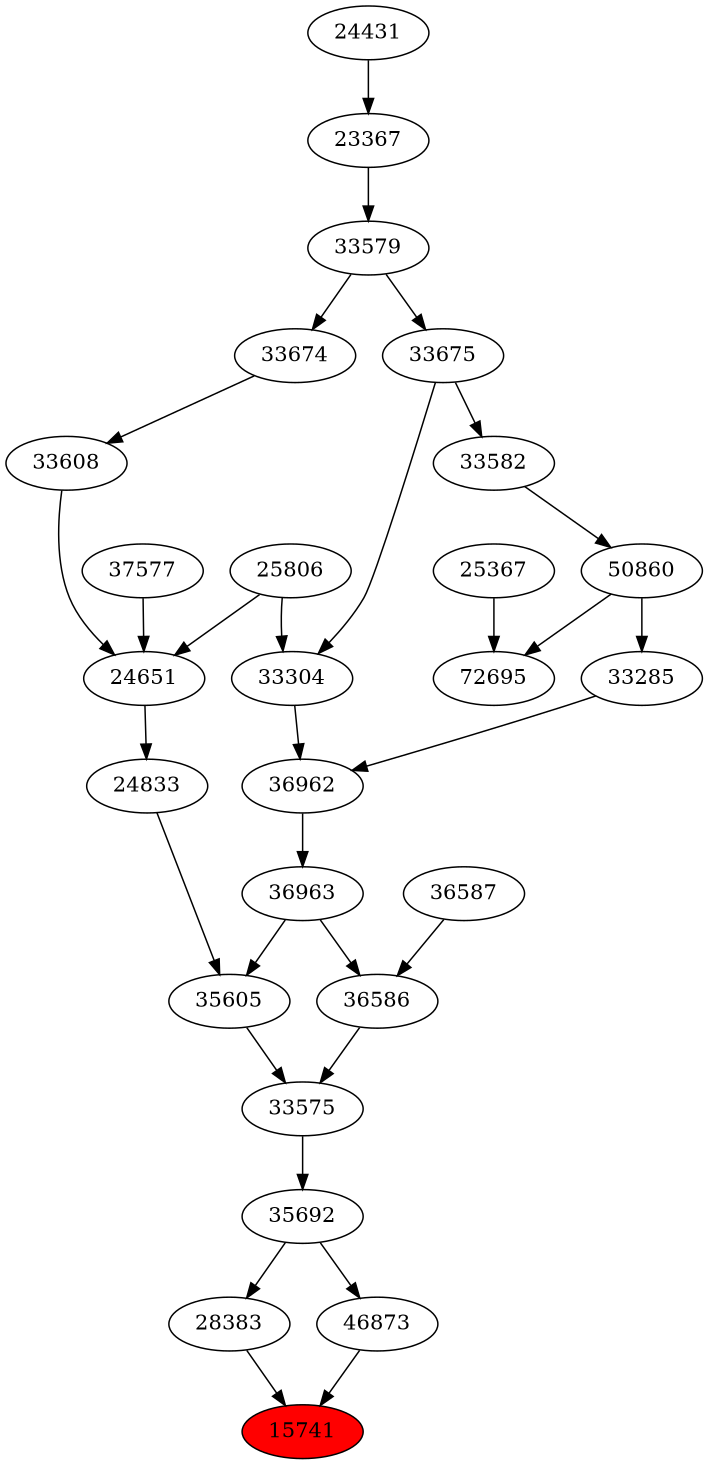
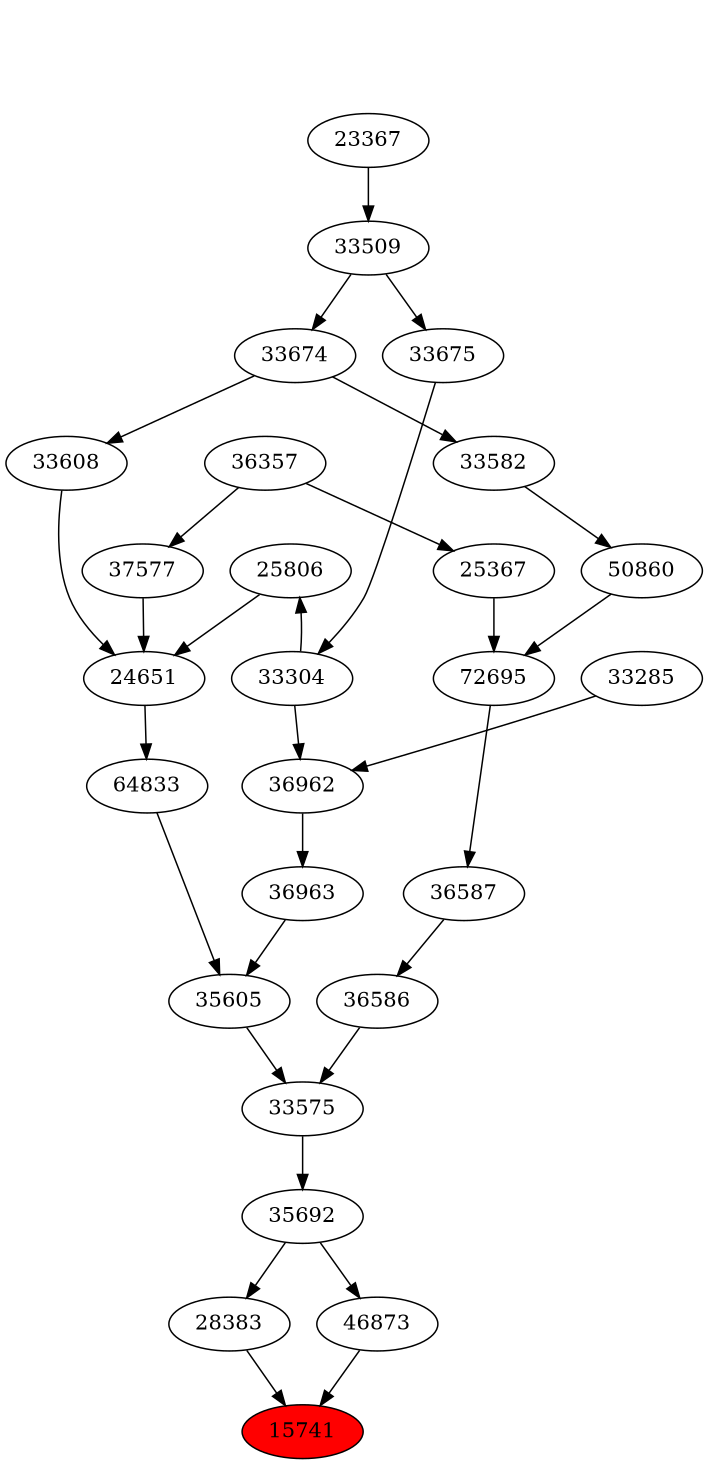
  strict digraph {
    n1 [fillcolor=red label=15741 style=filled]
    n2 [label=28383]
    n3 [label=46873]
    n4 [label=35692]
    n5 [label=33575]
    n6 [label=36586]
    n7 [label=35605]
    n8 [label=36587]
    n9 [label=36963]
-   n10 [label=24833]
+   n10 [label=64833]
    n11 [label=50860]
    n12 [label=72695]
    n13 [label=33285]
    n14 [label=36962]
    n15 [label=25806]
    n16 [label=24651]
    n17 [label=33582]
    n18 [label=25367]
    n19 [label=33304]
    n20 [label=33608]
    n21 [label=37577]
    n22 [label=33675]
+   n23 [label=36357]
    n24 [label=33674]
-   n25 [label=33579]
+   n25 [label=33509]
    n26 [label=23367]
-   n27 [label=24431]
    n2 -> n1
    n3 -> n1
    n4 -> n2
    n4 -> n3
    n5 -> n4
    n6 -> n5
    n7 -> n5
    n8 -> n6
-   n9 -> n6
    n9 -> n7
    n10 -> n7
    n11 -> n12
-   n11 -> n13
+   n12 -> n8
    n13 -> n14
    n14 -> n9
    n15 -> n16
    n16 -> n10
    n17 -> n11
    n18 -> n12
    n19 -> n14
-   n15 -> n19
+   n19 -> n15
    n20 -> n16
    n21 -> n16
-   n22 -> n17
+   n24 -> n17
    n22 -> n19
+   n23 -> n18
+   n23 -> n21
    n24 -> n20
    n25 -> n22
    n25 -> n24
    n26 -> n25
-   n27 -> n26
  }
